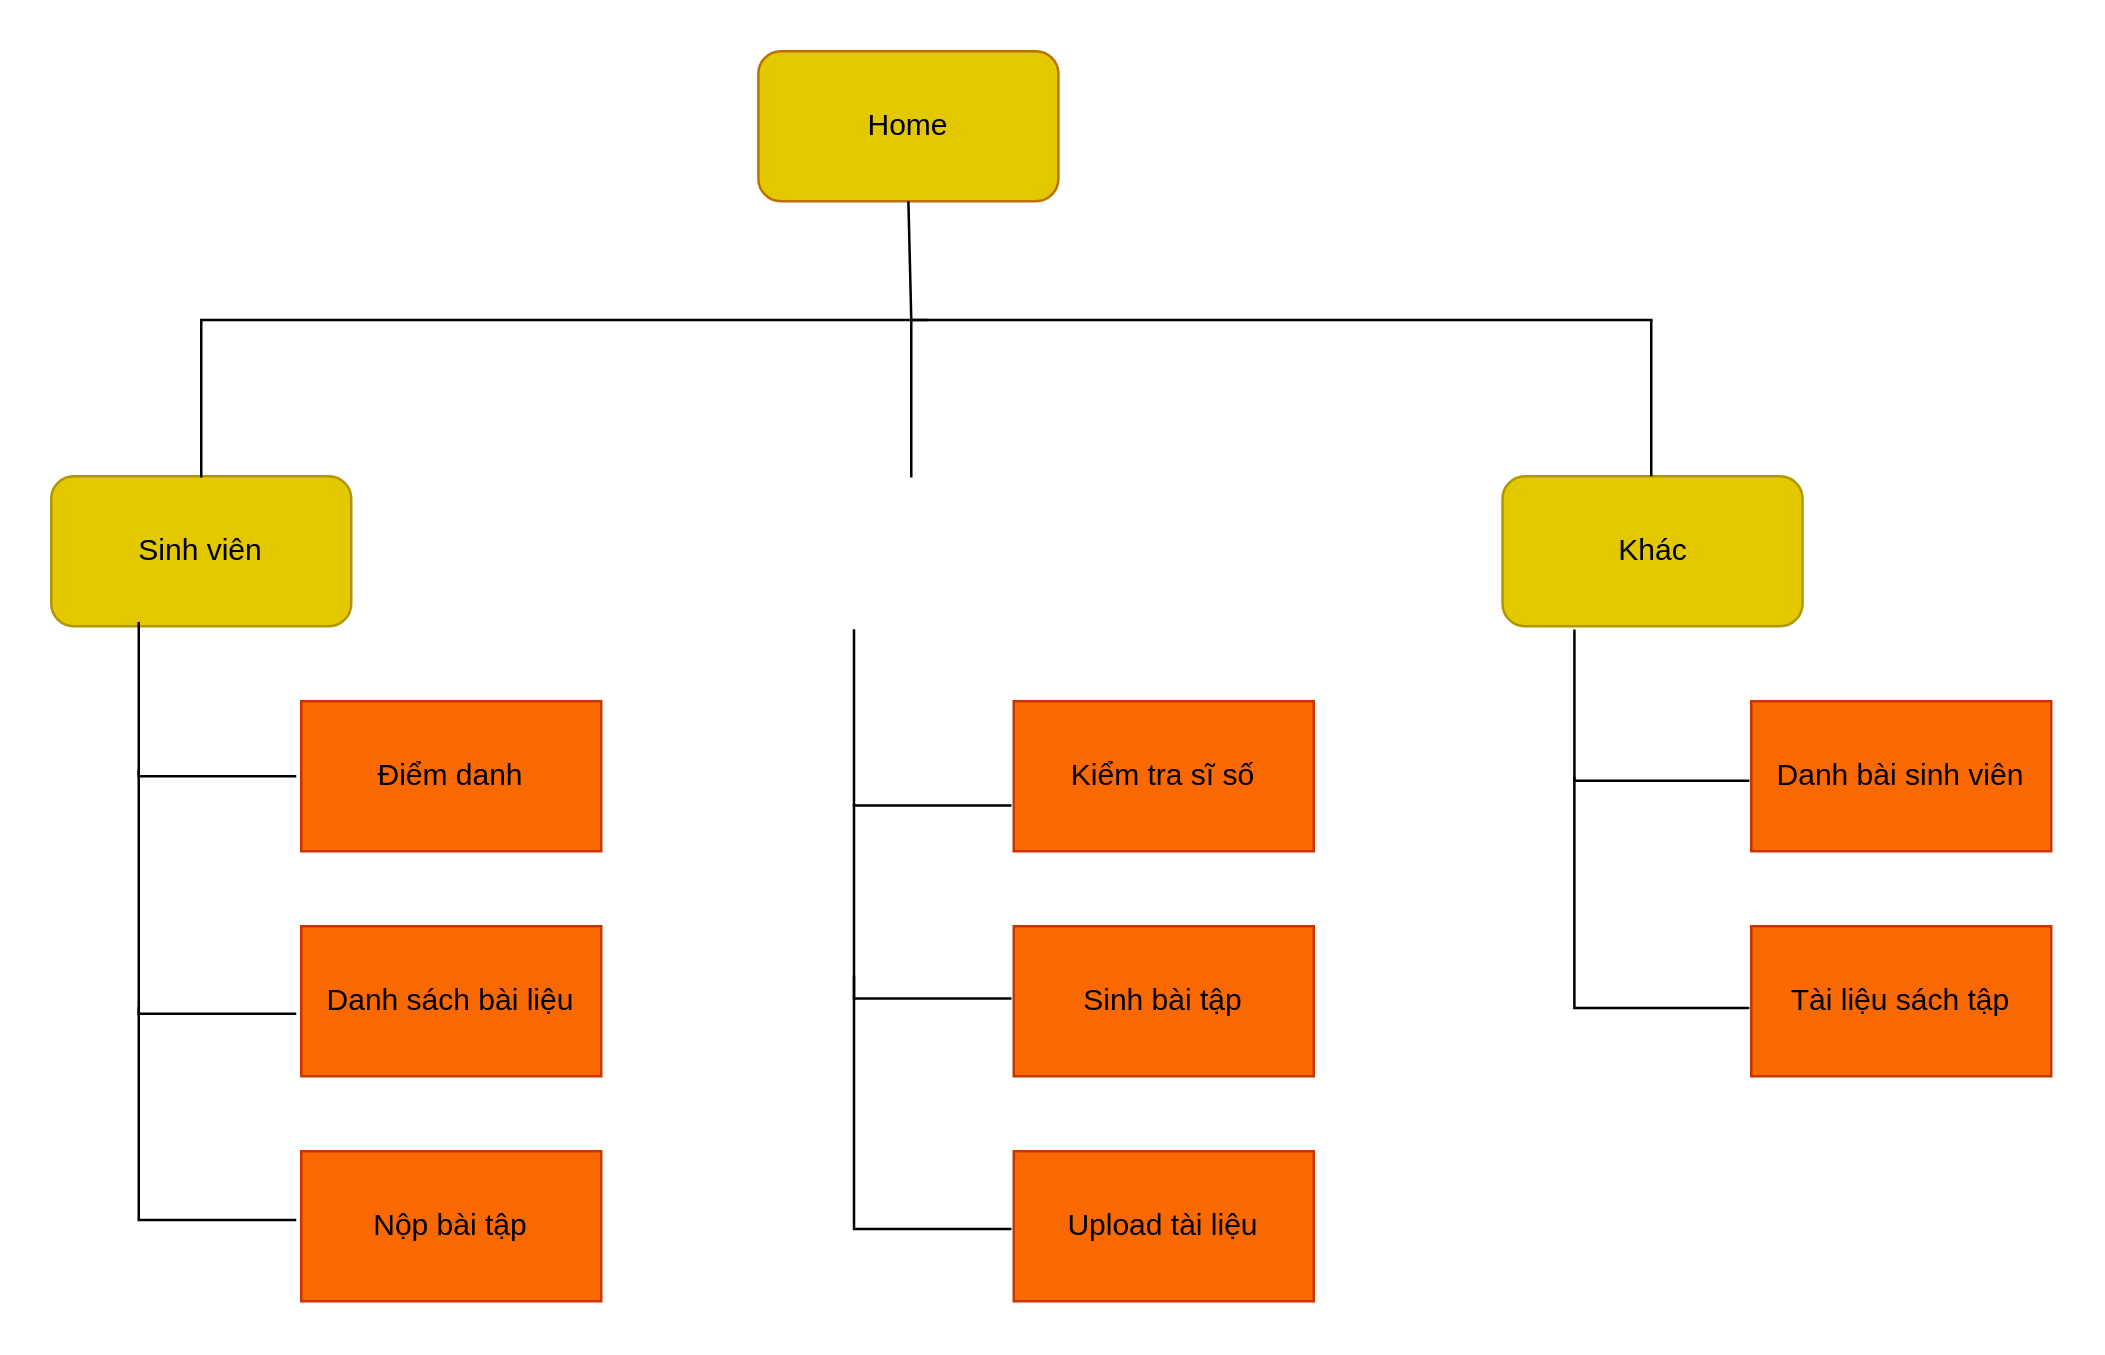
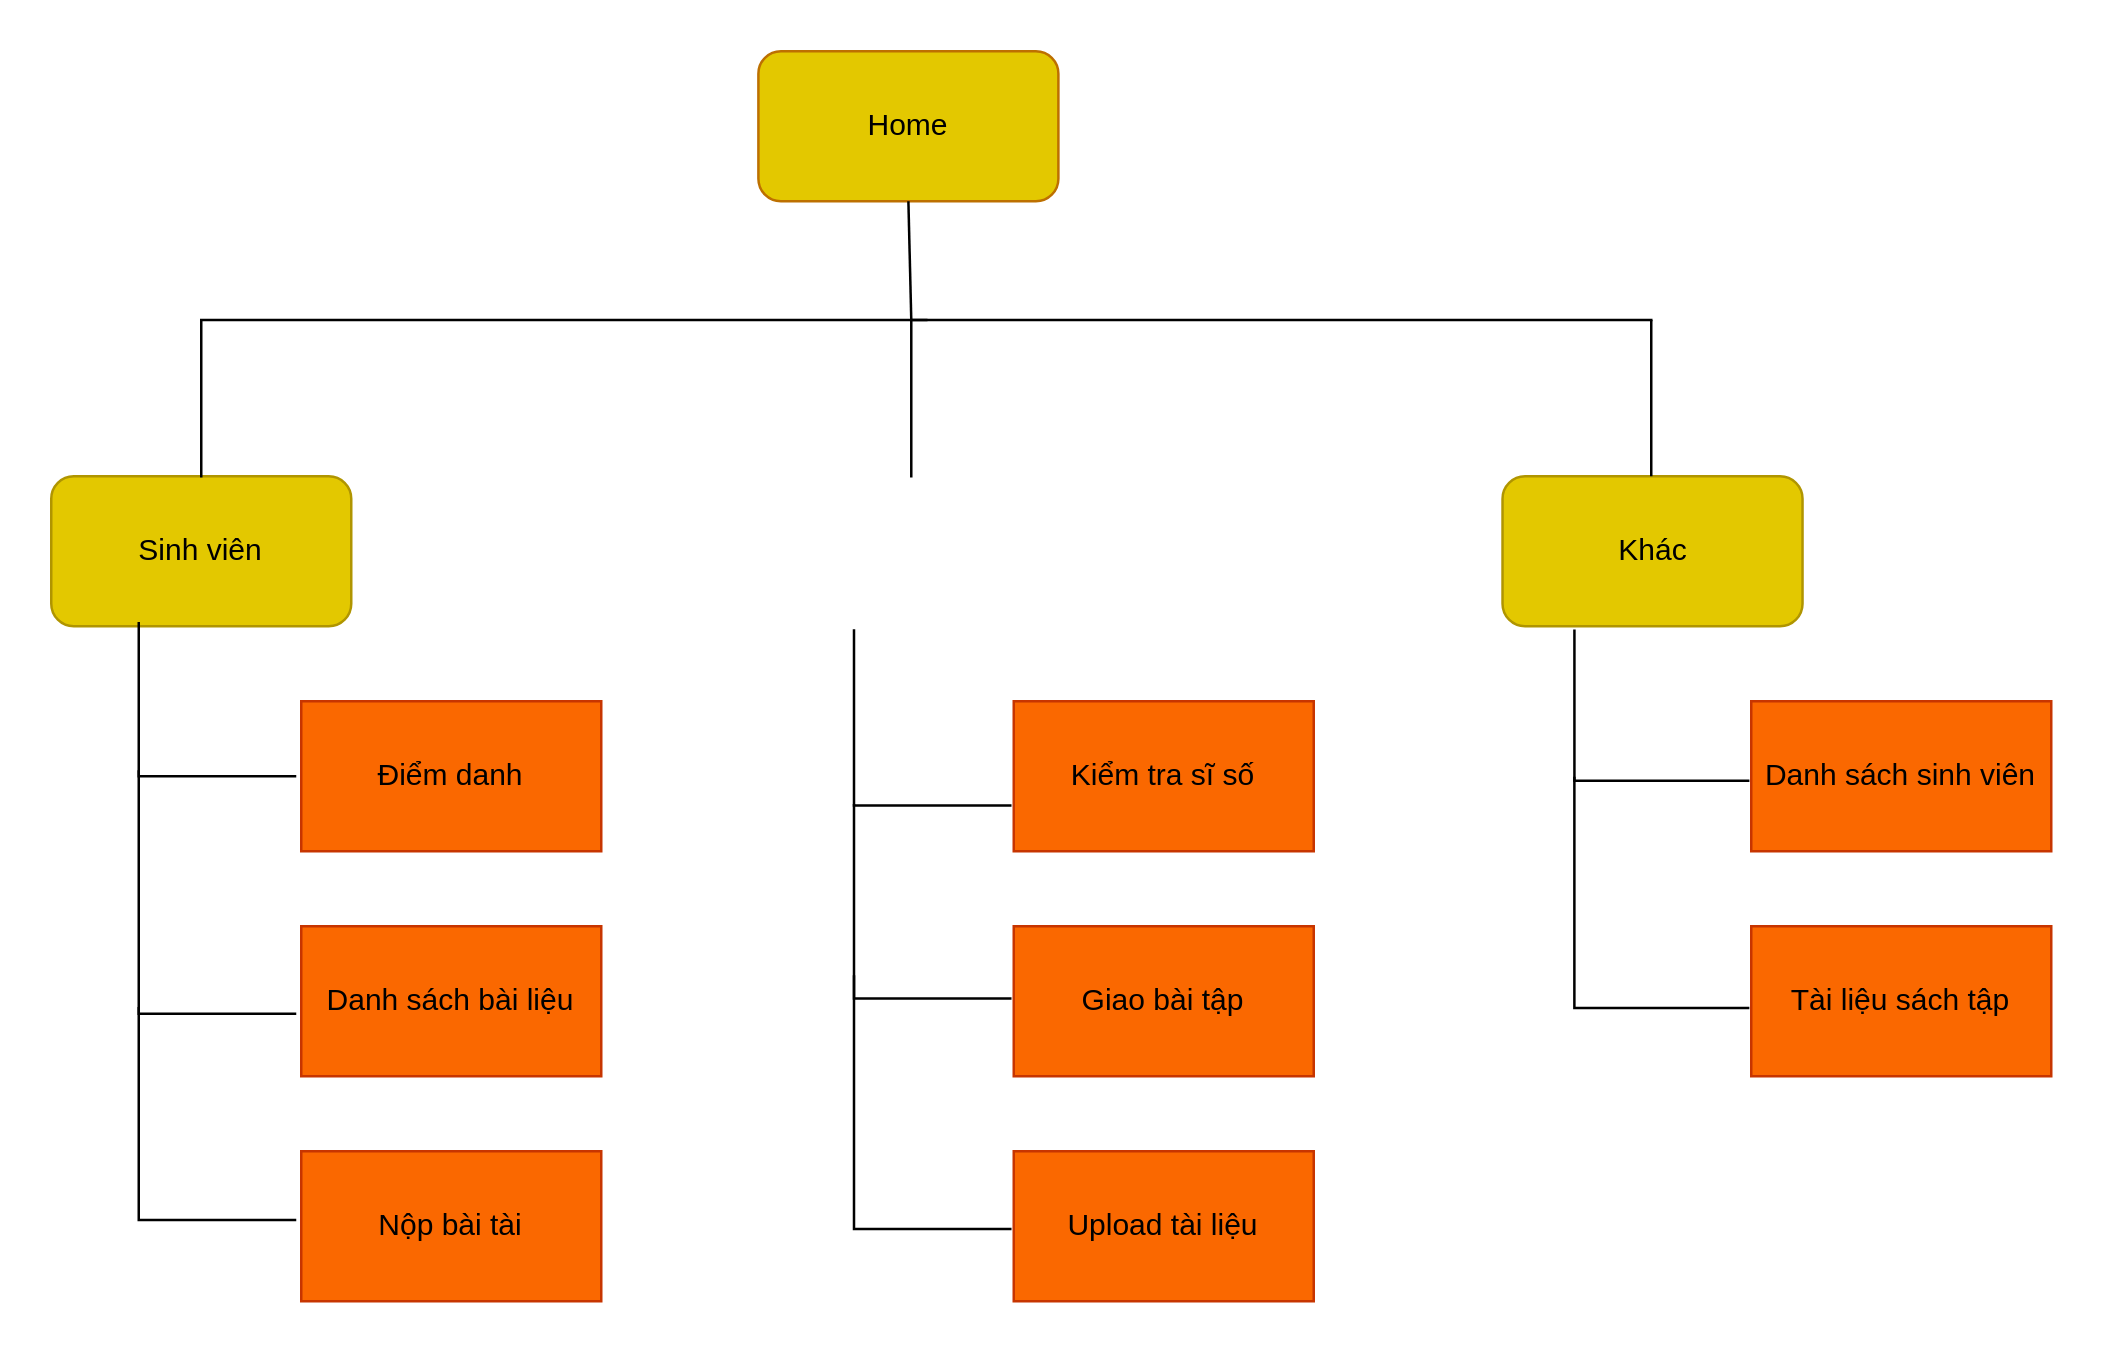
  <mxCell id="0" />
  <mxCell id="1" parent="0" />
  <mxCell id="2" value="Home" style="rounded=1;whiteSpace=wrap;html=1;fillColor=#e3c800;strokeColor=#BD7000;fontColor=#000000;" vertex="1" parent="1"><mxGeometry x="302.86" y="20" width="120" height="60" as="geometry" /></mxCell>
  <mxCell id="3" value="Sinh viên" style="rounded=1;whiteSpace=wrap;html=1;fillColor=#e3c800;fontColor=#000000;strokeColor=#B09500;" vertex="1" parent="1"><mxGeometry x="20" y="190" width="120" height="60" as="geometry" /></mxCell>
  <mxCell id="4" value="Điểm danh&lt;br&gt;" style="rounded=0;whiteSpace=wrap;html=1;fillColor=#fa6800;fontColor=#000000;strokeColor=#C73500;" vertex="1" parent="1"><mxGeometry x="120" y="280" width="120" height="60" as="geometry" /></mxCell>
- <mxCell id="5" value="Nộp bài tập" style="rounded=0;whiteSpace=wrap;html=1;fillColor=#fa6800;fontColor=#000000;strokeColor=#C73500;" vertex="1" parent="1"><mxGeometry x="120" y="460" width="120" height="60" as="geometry" /></mxCell>
- <mxCell id="6" value="Danh bài sinh viên" style="rounded=0;whiteSpace=wrap;html=1;fillColor=#fa6800;fontColor=#000000;strokeColor=#C73500;" vertex="1" parent="1"><mxGeometry x="700" y="280" width="120" height="60" as="geometry" /></mxCell>
+ <mxCell id="5" value="Nộp bài tài" style="rounded=0;whiteSpace=wrap;html=1;fillColor=#fa6800;fontColor=#000000;strokeColor=#C73500;" vertex="1" parent="1"><mxGeometry x="120" y="460" width="120" height="60" as="geometry" /></mxCell>
+ <mxCell id="6" value="Danh sách sinh viên" style="rounded=0;whiteSpace=wrap;html=1;fillColor=#fa6800;fontColor=#000000;strokeColor=#C73500;" vertex="1" parent="1"><mxGeometry x="700" y="280" width="120" height="60" as="geometry" /></mxCell>
  <mxCell id="7" value="Danh sách bài liệu" style="rounded=0;whiteSpace=wrap;html=1;fillColor=#fa6800;fontColor=#000000;strokeColor=#C73500;" vertex="1" parent="1"><mxGeometry x="120" y="370" width="120" height="60" as="geometry" /></mxCell>
- <mxCell id="8" value="Sinh bài tập" style="rounded=0;whiteSpace=wrap;html=1;fillColor=#fa6800;fontColor=#000000;strokeColor=#C73500;" vertex="1" parent="1"><mxGeometry x="405" y="370" width="120" height="60" as="geometry" /></mxCell>
+ <mxCell id="8" value="Giao bài tập" style="rounded=0;whiteSpace=wrap;html=1;fillColor=#fa6800;fontColor=#000000;strokeColor=#C73500;" vertex="1" parent="1"><mxGeometry x="405" y="370" width="120" height="60" as="geometry" /></mxCell>
  <mxCell id="9" value="Upload tài liệu" style="rounded=0;whiteSpace=wrap;html=1;fillColor=#fa6800;fontColor=#000000;strokeColor=#C73500;" vertex="1" parent="1"><mxGeometry x="405" y="460" width="120" height="60" as="geometry" /></mxCell>
  <mxCell id="10" value="Kiểm tra sĩ số" style="rounded=0;whiteSpace=wrap;html=1;rotation=0;fillColor=#fa6800;fontColor=#000000;strokeColor=#C73500;" vertex="1" parent="1"><mxGeometry x="405" y="280" width="120" height="60" as="geometry" /></mxCell>
  <mxCell id="11" value="Khác" style="rounded=1;whiteSpace=wrap;html=1;fillColor=#e3c800;fontColor=#000000;strokeColor=#B09500;" vertex="1" parent="1"><mxGeometry x="600.51" y="190" width="120" height="60" as="geometry" /></mxCell>
  <mxCell id="12" value="Tài liệu sách tập" style="rounded=0;whiteSpace=wrap;html=1;fillColor=#fa6800;fontColor=#000000;strokeColor=#C73500;" vertex="1" parent="1"><mxGeometry x="700" y="370" width="120" height="60" as="geometry" /></mxCell>
  <mxCell id="13" value="" style="shape=partialRectangle;whiteSpace=wrap;html=1;bottom=0;right=0;fillColor=none;rotation=-90;" vertex="1" parent="1"><mxGeometry x="55.63" y="248.13" width="61.25" height="62.5" as="geometry" /></mxCell>
  <mxCell id="14" value="" style="shape=partialRectangle;whiteSpace=wrap;html=1;bottom=0;right=0;fillColor=none;rotation=-90;" vertex="1" parent="1"><mxGeometry x="37.81" y="325.31" width="96.88" height="62.5" as="geometry" /></mxCell>
  <mxCell id="15" value="" style="shape=partialRectangle;whiteSpace=wrap;html=1;bottom=0;right=0;fillColor=none;rotation=-90;" vertex="1" parent="1"><mxGeometry x="43.9" y="413.91" width="84.69" height="62.5" as="geometry" /></mxCell>
  <mxCell id="16" value="" style="shape=partialRectangle;whiteSpace=wrap;html=1;bottom=0;right=0;fillColor=none;rotation=-90;" vertex="1" parent="1"><mxGeometry x="337.35" y="255.48" width="70" height="62.5" as="geometry" /></mxCell>
  <mxCell id="17" value="" style="shape=partialRectangle;whiteSpace=wrap;html=1;bottom=0;right=0;fillColor=none;rotation=-90;" vertex="1" parent="1"><mxGeometry x="333.67" y="328.98" width="77.35" height="62.5" as="geometry" /></mxCell>
  <mxCell id="18" value="" style="shape=partialRectangle;whiteSpace=wrap;html=1;bottom=0;right=0;fillColor=none;rotation=-90;" vertex="1" parent="1"><mxGeometry x="321.84" y="409.34" width="101.02" height="62.5" as="geometry" /></mxCell>
  <mxCell id="19" value="" style="shape=partialRectangle;whiteSpace=wrap;html=1;bottom=0;right=0;fillColor=none;rotation=-90;" vertex="1" parent="1"><mxGeometry x="634.01" y="247.02" width="60" height="69.49" as="geometry" /></mxCell>
  <mxCell id="20" value="" style="shape=partialRectangle;whiteSpace=wrap;html=1;bottom=0;right=0;fillColor=none;rotation=-90;" vertex="1" parent="1"><mxGeometry x="618" y="321.98" width="92.01" height="69.49" as="geometry" /></mxCell>
  <mxCell id="21" value="" style="shape=partialRectangle;whiteSpace=wrap;html=1;bottom=0;right=0;fillColor=none;rotation=0;" vertex="1" parent="1"><mxGeometry x="80" y="127.5" width="290" height="62.5" as="geometry" /></mxCell>
  <mxCell id="22" value="" style="shape=partialRectangle;whiteSpace=wrap;html=1;bottom=0;right=0;fillColor=none;rotation=0;" vertex="1" parent="1"><mxGeometry x="364.01" y="127.5" width="295.99" height="62.5" as="geometry" /></mxCell>
  <mxCell id="23" value="" style="endArrow=none;html=1;rounded=0;exitX=1;exitY=1;exitDx=0;exitDy=0;" edge="1" parent="1" source="22"><mxGeometry width="50" height="50" relative="1" as="geometry"><mxPoint x="610" y="177.5" as="sourcePoint" /><mxPoint x="660" y="127.5" as="targetPoint" /></mxGeometry></mxCell>
  <mxCell id="24" value="" style="endArrow=none;html=1;rounded=0;exitX=0;exitY=0;exitDx=0;exitDy=0;entryX=0.5;entryY=1;entryDx=0;entryDy=0;" edge="1" parent="1" source="22" target="2"><mxGeometry width="50" height="50" relative="1" as="geometry"><mxPoint x="380" y="240" as="sourcePoint" /><mxPoint x="357" y="100" as="targetPoint" /></mxGeometry></mxCell>
